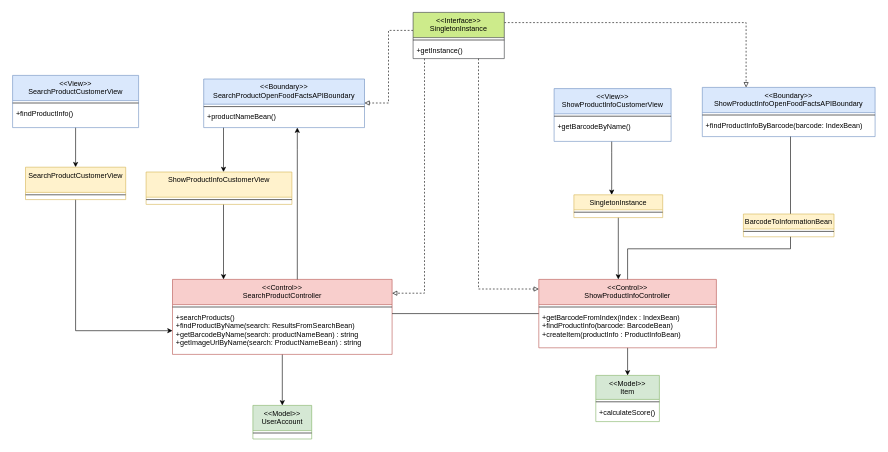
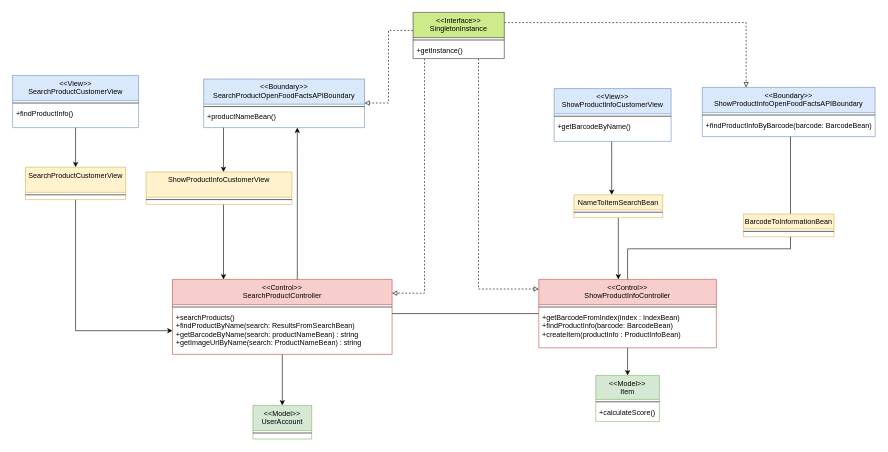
  <mxCell id="0" />
  <mxCell id="1" parent="0" />
  <mxCell id="2" value="&lt;&lt;Model&gt;&gt;&#10;UserAccount" style="swimlane;fontStyle=0;align=center;verticalAlign=top;childLayout=stackLayout;horizontal=1;startSize=42;horizontalStack=0;resizeParent=1;resizeLast=0;collapsible=1;marginBottom=0;rounded=0;shadow=0;strokeWidth=1;fillColor=#d5e8d4;strokeColor=#82b366;" parent="1" vertex="1"><mxGeometry x="421" y="675" width="98" height="56" as="geometry"><mxRectangle x="894.5" y="841" width="160" height="54" as="alternateBounds" /></mxGeometry></mxCell>
  <mxCell id="3" value="" style="line;html=1;strokeWidth=1;align=left;verticalAlign=middle;spacingTop=-1;spacingLeft=3;spacingRight=3;rotatable=0;labelPosition=right;points=[];portConstraint=eastwest;" parent="2" vertex="1"><mxGeometry y="42" width="98" height="8" as="geometry" /></mxCell>
  <mxCell id="4" value="&lt;&lt;Model&gt;&gt;&#10;Item" style="swimlane;fontStyle=0;align=center;verticalAlign=top;childLayout=stackLayout;horizontal=1;startSize=40;horizontalStack=0;resizeParent=1;resizeLast=0;collapsible=1;marginBottom=0;rounded=0;shadow=0;strokeWidth=1;fillColor=#d5e8d4;strokeColor=#82b366;" parent="1" vertex="1"><mxGeometry x="992.5" y="625" width="106" height="77" as="geometry"><mxRectangle x="1407.5" y="893" width="160" height="49.5" as="alternateBounds" /></mxGeometry></mxCell>
  <mxCell id="5" value="" style="line;html=1;strokeWidth=1;align=left;verticalAlign=middle;spacingTop=-1;spacingLeft=3;spacingRight=3;rotatable=0;labelPosition=right;points=[];portConstraint=eastwest;" parent="4" vertex="1"><mxGeometry y="40" width="106" height="8" as="geometry" /></mxCell>
  <mxCell id="6" value="+calculateScore()&#10; " style="text;align=left;verticalAlign=top;spacingLeft=4;spacingRight=4;overflow=hidden;rotatable=0;points=[[0,0.5],[1,0.5]];portConstraint=eastwest;" parent="4" vertex="1"><mxGeometry y="48" width="106" height="17" as="geometry" /></mxCell>
  <mxCell id="7" style="edgeStyle=orthogonalEdgeStyle;rounded=0;orthogonalLoop=1;jettySize=auto;html=1;" parent="1" source="8" target="2" edge="1"><mxGeometry relative="1" as="geometry" /></mxCell>
  <mxCell id="8" value="&lt;&lt;Control&gt;&gt;&#10;SearchProductController" style="swimlane;fontStyle=0;align=center;verticalAlign=top;childLayout=stackLayout;horizontal=1;startSize=42;horizontalStack=0;resizeParent=1;resizeLast=0;collapsible=1;marginBottom=0;rounded=0;shadow=0;strokeWidth=1;fillColor=#f8cecc;strokeColor=#b85450;" parent="1" vertex="1"><mxGeometry x="287" y="465" width="366" height="125" as="geometry"><mxRectangle x="894.5" y="841" width="160" height="54" as="alternateBounds" /></mxGeometry></mxCell>
  <mxCell id="9" value="" style="line;html=1;strokeWidth=1;align=left;verticalAlign=middle;spacingTop=-1;spacingLeft=3;spacingRight=3;rotatable=0;labelPosition=right;points=[];portConstraint=eastwest;" parent="8" vertex="1"><mxGeometry y="42" width="366" height="8" as="geometry" /></mxCell>
  <mxCell id="10" value="+searchProducts()&#10;+findProductByName(search: ResultsFromSearchBean)&#10;+getBarcodeByName(search: productNameBean) : string&#10;+getImageUrlByName(search: ProductNameBean) : string" style="text;align=left;verticalAlign=top;spacingLeft=4;spacingRight=4;overflow=hidden;rotatable=0;points=[[0,0.5],[1,0.5]];portConstraint=eastwest;" parent="8" vertex="1"><mxGeometry y="50" width="366" height="71" as="geometry" /></mxCell>
  <mxCell id="11" style="edgeStyle=orthogonalEdgeStyle;rounded=0;orthogonalLoop=1;jettySize=auto;html=1;startArrow=classic;startFill=1;endArrow=none;endFill=0;" parent="1" source="33" target="12" edge="1"><mxGeometry relative="1" as="geometry" /></mxCell>
  <mxCell id="12" value="&lt;&lt;View&gt;&gt;&#10;SearchProductCustomerView" style="swimlane;fontStyle=0;align=center;verticalAlign=top;childLayout=stackLayout;horizontal=1;startSize=42;horizontalStack=0;resizeParent=1;resizeLast=0;collapsible=1;marginBottom=0;rounded=0;shadow=0;strokeWidth=1;fillColor=#dae8fc;strokeColor=#6c8ebf;" parent="1" vertex="1"><mxGeometry x="20.5" y="125" width="210" height="87" as="geometry"><mxRectangle x="894.5" y="841" width="160" height="54" as="alternateBounds" /></mxGeometry></mxCell>
  <mxCell id="13" value="" style="line;html=1;strokeWidth=1;align=left;verticalAlign=middle;spacingTop=-1;spacingLeft=3;spacingRight=3;rotatable=0;labelPosition=right;points=[];portConstraint=eastwest;" parent="12" vertex="1"><mxGeometry y="42" width="210" height="8" as="geometry" /></mxCell>
  <mxCell id="14" value="+findProductInfo()" style="text;align=left;verticalAlign=top;spacingLeft=4;spacingRight=4;overflow=hidden;rotatable=0;points=[[0,0.5],[1,0.5]];portConstraint=eastwest;" parent="12" vertex="1"><mxGeometry y="50" width="210" height="37" as="geometry" /></mxCell>
  <mxCell id="15" style="edgeStyle=orthogonalEdgeStyle;rounded=0;orthogonalLoop=1;jettySize=auto;html=1;startArrow=classic;startFill=1;endArrow=none;endFill=0;" parent="1" source="17" target="8" edge="1"><mxGeometry relative="1" as="geometry"><Array as="points"><mxPoint x="495" y="248" /><mxPoint x="495" y="248" /></Array></mxGeometry></mxCell>
  <mxCell id="16" style="edgeStyle=orthogonalEdgeStyle;rounded=0;orthogonalLoop=1;jettySize=auto;html=1;" parent="1" source="17" target="50" edge="1"><mxGeometry relative="1" as="geometry"><Array as="points"><mxPoint x="372" y="236" /><mxPoint x="372" y="236" /></Array></mxGeometry></mxCell>
  <mxCell id="17" value="&lt;&lt;Boundary&gt;&gt;&#10;SearchProductOpenFoodFactsAPIBoundary" style="swimlane;fontStyle=0;align=center;verticalAlign=top;childLayout=stackLayout;horizontal=1;startSize=42;horizontalStack=0;resizeParent=1;resizeLast=0;collapsible=1;marginBottom=0;rounded=0;shadow=0;strokeWidth=1;fillColor=#dae8fc;strokeColor=#6c8ebf;" parent="1" vertex="1"><mxGeometry x="339" y="131" width="268" height="81" as="geometry"><mxRectangle x="894.5" y="841" width="160" height="54" as="alternateBounds" /></mxGeometry></mxCell>
  <mxCell id="18" value="" style="line;html=1;strokeWidth=1;align=left;verticalAlign=middle;spacingTop=-1;spacingLeft=3;spacingRight=3;rotatable=0;labelPosition=right;points=[];portConstraint=eastwest;" parent="17" vertex="1"><mxGeometry y="42" width="268" height="8" as="geometry" /></mxCell>
  <mxCell id="19" value="+productNameBean()" style="text;align=left;verticalAlign=top;spacingLeft=4;spacingRight=4;overflow=hidden;rotatable=0;points=[[0,0.5],[1,0.5]];portConstraint=eastwest;" parent="17" vertex="1"><mxGeometry y="50" width="268" height="25" as="geometry" /></mxCell>
  <mxCell id="20" style="edgeStyle=orthogonalEdgeStyle;rounded=0;orthogonalLoop=1;jettySize=auto;html=1;startArrow=none;startFill=0;endArrow=classic;endFill=1;" parent="1" source="21" target="36" edge="1"><mxGeometry relative="1" as="geometry"><Array as="points"><mxPoint x="1019" y="254" /><mxPoint x="1019" y="254" /></Array></mxGeometry></mxCell>
  <mxCell id="21" value="&lt;&lt;View&gt;&gt;&#10;ShowProductInfoCustomerView" style="swimlane;fontStyle=0;align=center;verticalAlign=top;childLayout=stackLayout;horizontal=1;startSize=42;horizontalStack=0;resizeParent=1;resizeLast=0;collapsible=1;marginBottom=0;rounded=0;shadow=0;strokeWidth=1;fillColor=#dae8fc;strokeColor=#6c8ebf;" parent="1" vertex="1"><mxGeometry x="923" y="147" width="195" height="88" as="geometry"><mxRectangle x="894.5" y="841" width="160" height="54" as="alternateBounds" /></mxGeometry></mxCell>
  <mxCell id="22" value="" style="line;html=1;strokeWidth=1;align=left;verticalAlign=middle;spacingTop=-1;spacingLeft=3;spacingRight=3;rotatable=0;labelPosition=right;points=[];portConstraint=eastwest;" parent="21" vertex="1"><mxGeometry y="42" width="195" height="8" as="geometry" /></mxCell>
  <mxCell id="23" value="+getBarcodeByName()" style="text;align=left;verticalAlign=top;spacingLeft=4;spacingRight=4;overflow=hidden;rotatable=0;points=[[0,0.5],[1,0.5]];portConstraint=eastwest;" parent="21" vertex="1"><mxGeometry y="50" width="195" height="38" as="geometry" /></mxCell>
  <mxCell id="24" style="edgeStyle=orthogonalEdgeStyle;rounded=0;orthogonalLoop=1;jettySize=auto;html=1;startArrow=none;startFill=0;endArrow=none;endFill=0;" parent="1" source="26" target="8" edge="1"><mxGeometry relative="1" as="geometry"><Array as="points"><mxPoint x="936" y="516" /><mxPoint x="572" y="516" /></Array></mxGeometry></mxCell>
  <mxCell id="25" style="edgeStyle=orthogonalEdgeStyle;rounded=0;orthogonalLoop=1;jettySize=auto;html=1;startArrow=none;startFill=0;" parent="1" source="26" target="4" edge="1"><mxGeometry relative="1" as="geometry"><Array as="points" /></mxGeometry></mxCell>
  <mxCell id="26" value="&lt;&lt;Control&gt;&gt;&#10;ShowProductInfoController" style="swimlane;fontStyle=0;align=center;verticalAlign=top;childLayout=stackLayout;horizontal=1;startSize=42;horizontalStack=0;resizeParent=1;resizeLast=0;collapsible=1;marginBottom=0;rounded=0;shadow=0;strokeWidth=1;fillColor=#f8cecc;strokeColor=#b85450;" parent="1" vertex="1"><mxGeometry x="897.5" y="465" width="296" height="114" as="geometry"><mxRectangle x="894.5" y="841" width="160" height="54" as="alternateBounds" /></mxGeometry></mxCell>
  <mxCell id="27" value="" style="line;html=1;strokeWidth=1;align=left;verticalAlign=middle;spacingTop=-1;spacingLeft=3;spacingRight=3;rotatable=0;labelPosition=right;points=[];portConstraint=eastwest;" parent="26" vertex="1"><mxGeometry y="42" width="296" height="8" as="geometry" /></mxCell>
  <mxCell id="28" value="+getBarcodeFromIndex(index : IndexBean)&#10;+findProductInfo(barcode: BarcodeBean) &#10;+createItem(productInfo : ProductInfoBean)" style="text;align=left;verticalAlign=top;spacingLeft=4;spacingRight=4;overflow=hidden;rotatable=0;points=[[0,0.5],[1,0.5]];portConstraint=eastwest;" parent="26" vertex="1"><mxGeometry y="50" width="296" height="61" as="geometry" /></mxCell>
  <mxCell id="29" value="&lt;&lt;Boundary&gt;&gt;&#10;ShowProductInfoOpenFoodFactsAPIBoundary" style="swimlane;fontStyle=0;align=center;verticalAlign=top;childLayout=stackLayout;horizontal=1;startSize=42;horizontalStack=0;resizeParent=1;resizeLast=0;collapsible=1;marginBottom=0;rounded=0;shadow=0;strokeWidth=1;fillColor=#dae8fc;strokeColor=#6c8ebf;" parent="1" vertex="1"><mxGeometry x="1170" y="145" width="288" height="82" as="geometry"><mxRectangle x="894.5" y="841" width="160" height="54" as="alternateBounds" /></mxGeometry></mxCell>
  <mxCell id="30" value="" style="line;html=1;strokeWidth=1;align=left;verticalAlign=middle;spacingTop=-1;spacingLeft=3;spacingRight=3;rotatable=0;labelPosition=right;points=[];portConstraint=eastwest;" parent="29" vertex="1"><mxGeometry y="42" width="288" height="8" as="geometry" /></mxCell>
- <mxCell id="31" value="+findProductInfoByBarcode(barcode: IndexBean) " style="text;align=left;verticalAlign=top;spacingLeft=4;spacingRight=4;overflow=hidden;rotatable=0;points=[[0,0.5],[1,0.5]];portConstraint=eastwest;" parent="29" vertex="1"><mxGeometry y="50" width="288" height="32" as="geometry" /></mxCell>
+ <mxCell id="31" value="+findProductInfoByBarcode(barcode: BarcodeBean) " style="text;align=left;verticalAlign=top;spacingLeft=4;spacingRight=4;overflow=hidden;rotatable=0;points=[[0,0.5],[1,0.5]];portConstraint=eastwest;" parent="29" vertex="1"><mxGeometry y="50" width="288" height="32" as="geometry" /></mxCell>
  <mxCell id="32" style="edgeStyle=orthogonalEdgeStyle;rounded=0;orthogonalLoop=1;jettySize=auto;html=1;entryX=0;entryY=0.5;entryDx=0;entryDy=0;endArrow=classic;endFill=1;" parent="1" source="33" target="10" edge="1"><mxGeometry relative="1" as="geometry" /></mxCell>
  <mxCell id="33" value="SearchProductCustomerView" style="swimlane;fontStyle=0;align=center;verticalAlign=top;childLayout=stackLayout;horizontal=1;startSize=42;horizontalStack=0;resizeParent=1;resizeLast=0;collapsible=1;marginBottom=0;rounded=0;shadow=0;strokeWidth=1;fillColor=#fff2cc;strokeColor=#d6b656;" parent="1" vertex="1"><mxGeometry x="42" y="278" width="167" height="54" as="geometry"><mxRectangle x="894.5" y="841" width="160" height="54" as="alternateBounds" /></mxGeometry></mxCell>
  <mxCell id="34" value="" style="line;html=1;strokeWidth=1;align=left;verticalAlign=middle;spacingTop=-1;spacingLeft=3;spacingRight=3;rotatable=0;labelPosition=right;points=[];portConstraint=eastwest;" parent="33" vertex="1"><mxGeometry y="42" width="167" height="8" as="geometry" /></mxCell>
  <mxCell id="35" style="edgeStyle=orthogonalEdgeStyle;rounded=0;orthogonalLoop=1;jettySize=auto;html=1;startArrow=none;startFill=0;endArrow=classic;endFill=1;" parent="1" source="36" target="26" edge="1"><mxGeometry relative="1" as="geometry"><Array as="points"><mxPoint x="1027" y="349" /><mxPoint x="1027" y="349" /></Array></mxGeometry></mxCell>
- <mxCell id="36" value="SingletonInstance" style="swimlane;fontStyle=0;align=center;verticalAlign=top;childLayout=stackLayout;horizontal=1;startSize=25;horizontalStack=0;resizeParent=1;resizeLast=0;collapsible=1;marginBottom=0;rounded=0;shadow=0;strokeWidth=1;fillColor=#fff2cc;strokeColor=#d6b656;" parent="1" vertex="1"><mxGeometry x="956" y="324" width="148" height="38" as="geometry"><mxRectangle x="894.5" y="841" width="160" height="54" as="alternateBounds" /></mxGeometry></mxCell>
+ <mxCell id="36" value="NameToItemSearchBean" style="swimlane;fontStyle=0;align=center;verticalAlign=top;childLayout=stackLayout;horizontal=1;startSize=25;horizontalStack=0;resizeParent=1;resizeLast=0;collapsible=1;marginBottom=0;rounded=0;shadow=0;strokeWidth=1;fillColor=#fff2cc;strokeColor=#d6b656;" parent="1" vertex="1"><mxGeometry x="956" y="324" width="148" height="38" as="geometry"><mxRectangle x="894.5" y="841" width="160" height="54" as="alternateBounds" /></mxGeometry></mxCell>
  <mxCell id="37" value="" style="line;html=1;strokeWidth=1;align=left;verticalAlign=middle;spacingTop=-1;spacingLeft=3;spacingRight=3;rotatable=0;labelPosition=right;points=[];portConstraint=eastwest;" parent="36" vertex="1"><mxGeometry y="25" width="148" height="8" as="geometry" /></mxCell>
  <mxCell id="38" style="edgeStyle=orthogonalEdgeStyle;rounded=0;orthogonalLoop=1;jettySize=auto;html=1;startArrow=none;startFill=0;endArrow=none;endFill=0;" parent="1" source="39" target="29" edge="1"><mxGeometry relative="1" as="geometry"><Array as="points"><mxPoint x="1317" y="291" /><mxPoint x="1317" y="291" /></Array></mxGeometry></mxCell>
  <mxCell id="39" value="BarcodeToInformationBean" style="swimlane;fontStyle=0;align=center;verticalAlign=top;childLayout=stackLayout;horizontal=1;startSize=25;horizontalStack=0;resizeParent=1;resizeLast=0;collapsible=1;marginBottom=0;rounded=0;shadow=0;strokeWidth=1;fillColor=#fff2cc;strokeColor=#d6b656;" parent="1" vertex="1"><mxGeometry x="1238.5" y="356" width="151" height="38" as="geometry"><mxRectangle x="894.5" y="841" width="160" height="54" as="alternateBounds" /></mxGeometry></mxCell>
  <mxCell id="40" value="" style="line;html=1;strokeWidth=1;align=left;verticalAlign=middle;spacingTop=-1;spacingLeft=3;spacingRight=3;rotatable=0;labelPosition=right;points=[];portConstraint=eastwest;" parent="39" vertex="1"><mxGeometry y="25" width="151" height="8" as="geometry" /></mxCell>
  <mxCell id="41" style="edgeStyle=orthogonalEdgeStyle;rounded=0;orthogonalLoop=1;jettySize=auto;html=1;startArrow=none;startFill=0;endArrow=none;endFill=0;" parent="1" source="26" target="39" edge="1"><mxGeometry relative="1" as="geometry"><Array as="points"><mxPoint x="1046" y="414" /><mxPoint x="1317" y="414" /></Array></mxGeometry></mxCell>
  <mxCell id="42" style="edgeStyle=orthogonalEdgeStyle;rounded=0;orthogonalLoop=1;jettySize=auto;html=1;endArrow=block;endFill=0;dashed=1;" parent="1" source="46" target="8" edge="1"><mxGeometry relative="1" as="geometry"><Array as="points"><mxPoint x="707" y="488" /></Array></mxGeometry></mxCell>
  <mxCell id="43" style="edgeStyle=orthogonalEdgeStyle;rounded=0;orthogonalLoop=1;jettySize=auto;html=1;endArrow=block;endFill=0;dashed=1;" parent="1" source="46" target="26" edge="1"><mxGeometry relative="1" as="geometry"><Array as="points"><mxPoint x="797" y="481" /></Array></mxGeometry></mxCell>
  <mxCell id="44" style="edgeStyle=orthogonalEdgeStyle;rounded=0;orthogonalLoop=1;jettySize=auto;html=1;dashed=1;endArrow=block;endFill=0;" parent="1" source="46" target="17" edge="1"><mxGeometry relative="1" as="geometry"><Array as="points"><mxPoint x="647" y="50" /><mxPoint x="647" y="171" /></Array></mxGeometry></mxCell>
  <mxCell id="45" style="edgeStyle=orthogonalEdgeStyle;rounded=0;orthogonalLoop=1;jettySize=auto;html=1;dashed=1;endArrow=block;endFill=0;" parent="1" source="46" target="29" edge="1"><mxGeometry relative="1" as="geometry"><Array as="points"><mxPoint x="1243" y="37" /></Array></mxGeometry></mxCell>
  <mxCell id="46" value="&lt;&lt;Interface&gt;&gt;&#10;SingletonInstance" style="swimlane;fontStyle=0;align=center;verticalAlign=top;childLayout=stackLayout;horizontal=1;startSize=42;horizontalStack=0;resizeParent=1;resizeLast=0;collapsible=1;marginBottom=0;rounded=0;shadow=0;strokeWidth=1;fillColor=#cdeb8b;strokeColor=#36393d;" parent="1" vertex="1"><mxGeometry x="688" y="20" width="152" height="77" as="geometry"><mxRectangle x="894.5" y="841" width="160" height="54" as="alternateBounds" /></mxGeometry></mxCell>
  <mxCell id="47" value="" style="line;html=1;strokeWidth=1;align=left;verticalAlign=middle;spacingTop=-1;spacingLeft=3;spacingRight=3;rotatable=0;labelPosition=right;points=[];portConstraint=eastwest;" parent="46" vertex="1"><mxGeometry y="42" width="152" height="8" as="geometry" /></mxCell>
  <mxCell id="48" value="+getInstance()" style="text;align=left;verticalAlign=top;spacingLeft=4;spacingRight=4;overflow=hidden;rotatable=0;points=[[0,0.5],[1,0.5]];portConstraint=eastwest;" parent="46" vertex="1"><mxGeometry y="50" width="152" height="24" as="geometry" /></mxCell>
  <mxCell id="49" style="edgeStyle=orthogonalEdgeStyle;rounded=0;orthogonalLoop=1;jettySize=auto;html=1;" parent="1" source="50" target="8" edge="1"><mxGeometry relative="1" as="geometry"><Array as="points"><mxPoint x="372" y="416" /><mxPoint x="372" y="416" /></Array></mxGeometry></mxCell>
  <mxCell id="50" value="ShowProductInfoCustomerView" style="swimlane;fontStyle=0;align=center;verticalAlign=top;childLayout=stackLayout;horizontal=1;startSize=42;horizontalStack=0;resizeParent=1;resizeLast=0;collapsible=1;marginBottom=0;rounded=0;shadow=0;strokeWidth=1;fillColor=#fff2cc;strokeColor=#d6b656;" parent="1" vertex="1"><mxGeometry x="243" y="286" width="243" height="54" as="geometry"><mxRectangle x="484" y="315" width="160" height="54" as="alternateBounds" /></mxGeometry></mxCell>
  <mxCell id="51" value="" style="line;html=1;strokeWidth=1;align=left;verticalAlign=middle;spacingTop=-1;spacingLeft=3;spacingRight=3;rotatable=0;labelPosition=right;points=[];portConstraint=eastwest;" parent="50" vertex="1"><mxGeometry y="42" width="243" height="8" as="geometry" /></mxCell>
